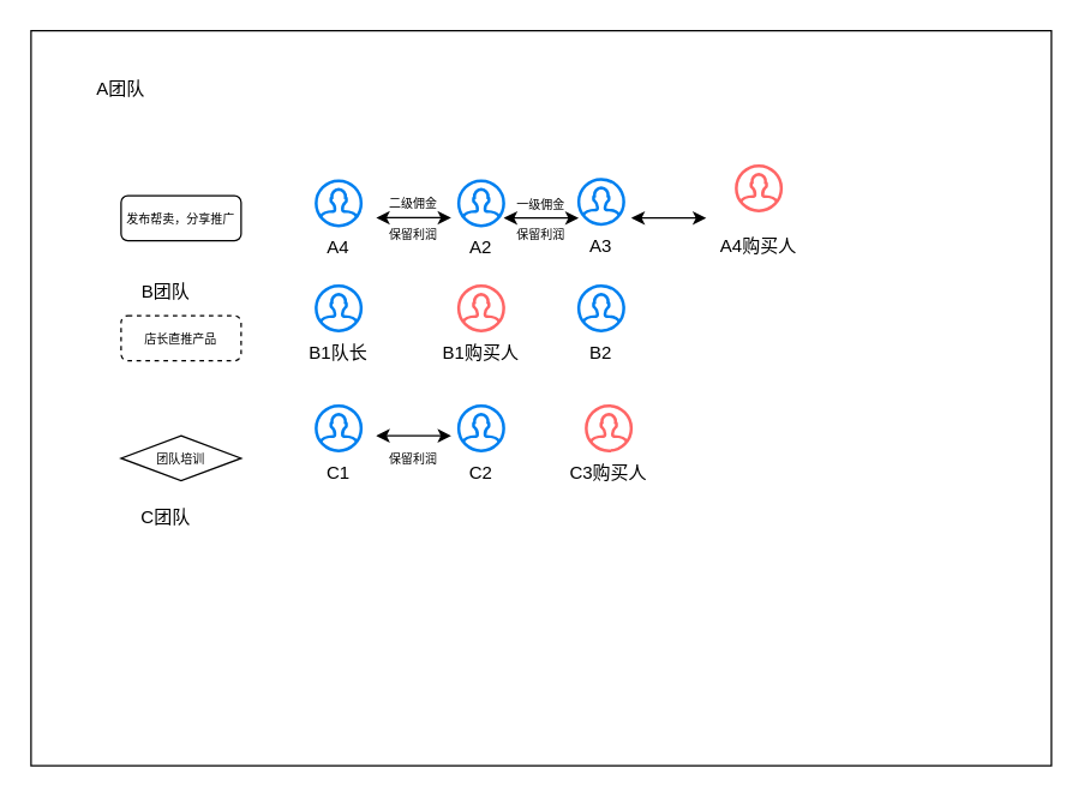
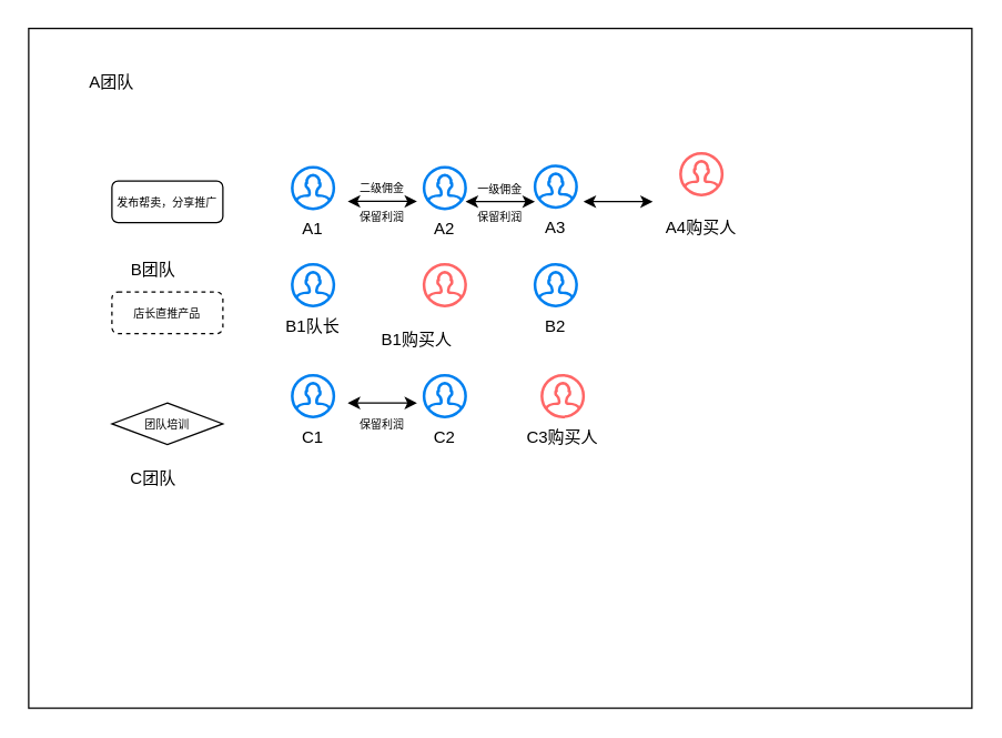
  <mxCell id="0" />
  <mxCell id="1" parent="0" />
  <mxCell id="2" value="" style="rounded=0;whiteSpace=wrap;html=1;" vertex="1" parent="1"><mxGeometry x="20" y="20" width="680" height="490" as="geometry" /></mxCell>
  <mxCell id="3" value="A团队" style="text;html=1;strokeColor=none;fillColor=none;align=center;verticalAlign=middle;whiteSpace=wrap;rounded=0;" vertex="1" parent="1"><mxGeometry x="50" y="44" width="60" height="30" as="geometry" /></mxCell>
  <mxCell id="4" value="&lt;font style=&quot;font-size: 8px;&quot;&gt;发布帮卖，分享推广&lt;/font&gt;" style="rounded=1;whiteSpace=wrap;html=1;" vertex="1" parent="1"><mxGeometry x="80" y="130" width="80" height="30" as="geometry" /></mxCell>
  <mxCell id="5" value="&lt;span style=&quot;font-size: 8px;&quot;&gt;店长直推产品&lt;/span&gt;" style="rounded=1;whiteSpace=wrap;html=1;dashed=1;" vertex="1" parent="1"><mxGeometry x="80" y="210" width="80" height="30" as="geometry" /></mxCell>
  <mxCell id="6" value="" style="html=1;verticalLabelPosition=bottom;align=center;labelBackgroundColor=#ffffff;verticalAlign=top;strokeWidth=2;strokeColor=#0080F0;shadow=0;dashed=0;shape=mxgraph.ios7.icons.user;" vertex="1" parent="1"><mxGeometry x="210" y="120" width="30" height="30" as="geometry" /></mxCell>
- <mxCell id="7" value="A4" style="text;html=1;strokeColor=none;fillColor=none;align=center;verticalAlign=middle;whiteSpace=wrap;rounded=0;" vertex="1" parent="1"><mxGeometry x="195" y="150" width="60" height="30" as="geometry" /></mxCell>
+ <mxCell id="7" value="A1" style="text;html=1;strokeColor=none;fillColor=none;align=center;verticalAlign=middle;whiteSpace=wrap;rounded=0;" vertex="1" parent="1"><mxGeometry x="195" y="150" width="60" height="30" as="geometry" /></mxCell>
  <mxCell id="8" value="" style="html=1;verticalLabelPosition=bottom;align=center;labelBackgroundColor=#ffffff;verticalAlign=top;strokeWidth=2;strokeColor=#0080F0;shadow=0;dashed=0;shape=mxgraph.ios7.icons.user;" vertex="1" parent="1"><mxGeometry x="305" y="120" width="30" height="30" as="geometry" /></mxCell>
  <mxCell id="9" value="A2" style="text;html=1;strokeColor=none;fillColor=none;align=center;verticalAlign=middle;whiteSpace=wrap;rounded=0;" vertex="1" parent="1"><mxGeometry x="290" y="150" width="60" height="30" as="geometry" /></mxCell>
  <mxCell id="10" value="" style="html=1;verticalLabelPosition=bottom;align=center;labelBackgroundColor=#ffffff;verticalAlign=top;strokeWidth=2;strokeColor=#0080F0;shadow=0;dashed=0;shape=mxgraph.ios7.icons.user;" vertex="1" parent="1"><mxGeometry x="385" y="119" width="30" height="30" as="geometry" /></mxCell>
  <mxCell id="11" value="A3" style="text;html=1;strokeColor=none;fillColor=none;align=center;verticalAlign=middle;whiteSpace=wrap;rounded=0;" vertex="1" parent="1"><mxGeometry x="370" y="149" width="60" height="30" as="geometry" /></mxCell>
  <mxCell id="12" value="" style="html=1;verticalLabelPosition=bottom;align=center;labelBackgroundColor=#ffffff;verticalAlign=top;strokeWidth=2;strokeColor=#FF6666;shadow=0;dashed=0;shape=mxgraph.ios7.icons.user;" vertex="1" parent="1"><mxGeometry x="490" y="110" width="30" height="30" as="geometry" /></mxCell>
  <mxCell id="13" value="A4购买人" style="text;html=1;strokeColor=none;fillColor=none;align=center;verticalAlign=middle;whiteSpace=wrap;rounded=0;" vertex="1" parent="1"><mxGeometry x="475" y="149" width="60" height="30" as="geometry" /></mxCell>
  <mxCell id="14" value="" style="endArrow=classic;startArrow=classic;html=1;rounded=0;" edge="1" parent="1"><mxGeometry width="50" height="50" relative="1" as="geometry"><mxPoint x="250" y="144.66" as="sourcePoint" /><mxPoint x="300" y="144.66" as="targetPoint" /></mxGeometry></mxCell>
  <mxCell id="15" value="&lt;font style=&quot;font-size: 8px;&quot;&gt;二级佣金&lt;/font&gt;" style="text;html=1;strokeColor=none;fillColor=none;align=center;verticalAlign=middle;whiteSpace=wrap;rounded=0;" vertex="1" parent="1"><mxGeometry x="245" y="119" width="60" height="30" as="geometry" /></mxCell>
  <mxCell id="16" value="&lt;font style=&quot;font-size: 8px;&quot;&gt;一级佣金&lt;/font&gt;" style="text;html=1;strokeColor=none;fillColor=none;align=center;verticalAlign=middle;whiteSpace=wrap;rounded=0;" vertex="1" parent="1"><mxGeometry x="330" y="120" width="60" height="30" as="geometry" /></mxCell>
  <mxCell id="17" value="" style="endArrow=classic;startArrow=classic;html=1;rounded=0;" edge="1" parent="1"><mxGeometry width="50" height="50" relative="1" as="geometry"><mxPoint x="335" y="144.83" as="sourcePoint" /><mxPoint x="385" y="144.83" as="targetPoint" /></mxGeometry></mxCell>
  <mxCell id="18" value="" style="endArrow=classic;startArrow=classic;html=1;rounded=0;" edge="1" parent="1"><mxGeometry width="50" height="50" relative="1" as="geometry"><mxPoint x="420" y="144.83" as="sourcePoint" /><mxPoint x="470" y="144.83" as="targetPoint" /></mxGeometry></mxCell>
  <mxCell id="19" value="&lt;font style=&quot;font-size: 8px;&quot;&gt;保留利润&lt;/font&gt;" style="text;html=1;strokeColor=none;fillColor=none;align=center;verticalAlign=middle;whiteSpace=wrap;rounded=0;" vertex="1" parent="1"><mxGeometry x="245" y="140" width="60" height="30" as="geometry" /></mxCell>
  <mxCell id="20" value="&lt;font style=&quot;font-size: 8px;&quot;&gt;保留利润&lt;/font&gt;" style="text;html=1;strokeColor=none;fillColor=none;align=center;verticalAlign=middle;whiteSpace=wrap;rounded=0;" vertex="1" parent="1"><mxGeometry x="330" y="140" width="60" height="30" as="geometry" /></mxCell>
  <mxCell id="21" value="&lt;font style=&quot;font-size: 8px;&quot;&gt;保留利润&lt;/font&gt;" style="text;html=1;strokeColor=none;fillColor=none;align=center;verticalAlign=middle;whiteSpace=wrap;rounded=0;" vertex="1" parent="1"><mxGeometry x="245" y="290" width="60" height="30" as="geometry" /></mxCell>
  <mxCell id="22" value="B团队" style="text;html=1;strokeColor=none;fillColor=none;align=center;verticalAlign=middle;whiteSpace=wrap;rounded=0;" vertex="1" parent="1"><mxGeometry x="80" y="179" width="60" height="30" as="geometry" /></mxCell>
  <mxCell id="23" value="" style="html=1;verticalLabelPosition=bottom;align=center;labelBackgroundColor=#ffffff;verticalAlign=top;strokeWidth=2;strokeColor=#0080F0;shadow=0;dashed=0;shape=mxgraph.ios7.icons.user;" vertex="1" parent="1"><mxGeometry x="210" y="190" width="30" height="30" as="geometry" /></mxCell>
  <mxCell id="24" value="B1队长" style="text;html=1;strokeColor=none;fillColor=none;align=center;verticalAlign=middle;whiteSpace=wrap;rounded=0;" vertex="1" parent="1"><mxGeometry x="195" y="220" width="60" height="30" as="geometry" /></mxCell>
  <mxCell id="25" value="" style="html=1;verticalLabelPosition=bottom;align=center;labelBackgroundColor=#ffffff;verticalAlign=top;strokeWidth=2;strokeColor=#0080F0;shadow=0;dashed=0;shape=mxgraph.ios7.icons.user;" vertex="1" parent="1"><mxGeometry x="385" y="190" width="30" height="30" as="geometry" /></mxCell>
  <mxCell id="26" value="B2" style="text;html=1;strokeColor=none;fillColor=none;align=center;verticalAlign=middle;whiteSpace=wrap;rounded=0;" vertex="1" parent="1"><mxGeometry x="370" y="220" width="60" height="30" as="geometry" /></mxCell>
  <mxCell id="27" value="" style="html=1;verticalLabelPosition=bottom;align=center;labelBackgroundColor=#ffffff;verticalAlign=top;strokeWidth=2;strokeColor=#FF6666;shadow=0;dashed=0;shape=mxgraph.ios7.icons.user;" vertex="1" parent="1"><mxGeometry x="305" y="190" width="30" height="30" as="geometry" /></mxCell>
- <mxCell id="28" value="B1购买人" style="text;html=1;strokeColor=none;fillColor=none;align=center;verticalAlign=middle;whiteSpace=wrap;rounded=0;" vertex="1" parent="1"><mxGeometry x="290" y="220" width="60" height="30" as="geometry" /></mxCell>
+ <mxCell id="28" value="B1购买人" style="text;html=1;strokeColor=none;fillColor=none;align=center;verticalAlign=middle;whiteSpace=wrap;rounded=0;" vertex="1" parent="1"><mxGeometry x="270" y="230" width="60" height="30" as="geometry" /></mxCell>
  <mxCell id="29" value="&lt;span style=&quot;font-size: 8px;&quot;&gt;团队培训&lt;/span&gt;" style="rhombus;whiteSpace=wrap;html=1;" vertex="1" parent="1"><mxGeometry x="80" y="290" width="80" height="30" as="geometry" /></mxCell>
  <mxCell id="30" value="C团队" style="text;html=1;strokeColor=none;fillColor=none;align=center;verticalAlign=middle;whiteSpace=wrap;rounded=0;" vertex="1" parent="1"><mxGeometry x="80" y="330" width="60" height="30" as="geometry" /></mxCell>
  <mxCell id="31" value="" style="html=1;verticalLabelPosition=bottom;align=center;labelBackgroundColor=#ffffff;verticalAlign=top;strokeWidth=2;strokeColor=#0080F0;shadow=0;dashed=0;shape=mxgraph.ios7.icons.user;" vertex="1" parent="1"><mxGeometry x="210" y="270" width="30" height="30" as="geometry" /></mxCell>
  <mxCell id="32" value="C1" style="text;html=1;strokeColor=none;fillColor=none;align=center;verticalAlign=middle;whiteSpace=wrap;rounded=0;" vertex="1" parent="1"><mxGeometry x="195" y="300" width="60" height="30" as="geometry" /></mxCell>
  <mxCell id="33" value="" style="html=1;verticalLabelPosition=bottom;align=center;labelBackgroundColor=#ffffff;verticalAlign=top;strokeWidth=2;strokeColor=#0080F0;shadow=0;dashed=0;shape=mxgraph.ios7.icons.user;" vertex="1" parent="1"><mxGeometry x="305" y="270" width="30" height="30" as="geometry" /></mxCell>
  <mxCell id="34" value="C2" style="text;html=1;strokeColor=none;fillColor=none;align=center;verticalAlign=middle;whiteSpace=wrap;rounded=0;" vertex="1" parent="1"><mxGeometry x="290" y="300" width="60" height="30" as="geometry" /></mxCell>
  <mxCell id="35" value="" style="html=1;verticalLabelPosition=bottom;align=center;labelBackgroundColor=#ffffff;verticalAlign=top;strokeWidth=2;strokeColor=#FF6666;shadow=0;dashed=0;shape=mxgraph.ios7.icons.user;" vertex="1" parent="1"><mxGeometry x="390" y="270" width="30" height="30" as="geometry" /></mxCell>
  <mxCell id="36" value="C3购买人" style="text;html=1;strokeColor=none;fillColor=none;align=center;verticalAlign=middle;whiteSpace=wrap;rounded=0;" vertex="1" parent="1"><mxGeometry x="375" y="300" width="60" height="30" as="geometry" /></mxCell>
  <mxCell id="37" value="" style="endArrow=classic;startArrow=classic;html=1;rounded=0;" edge="1" parent="1"><mxGeometry width="50" height="50" relative="1" as="geometry"><mxPoint x="250" y="290" as="sourcePoint" /><mxPoint x="300" y="290" as="targetPoint" /></mxGeometry></mxCell>
